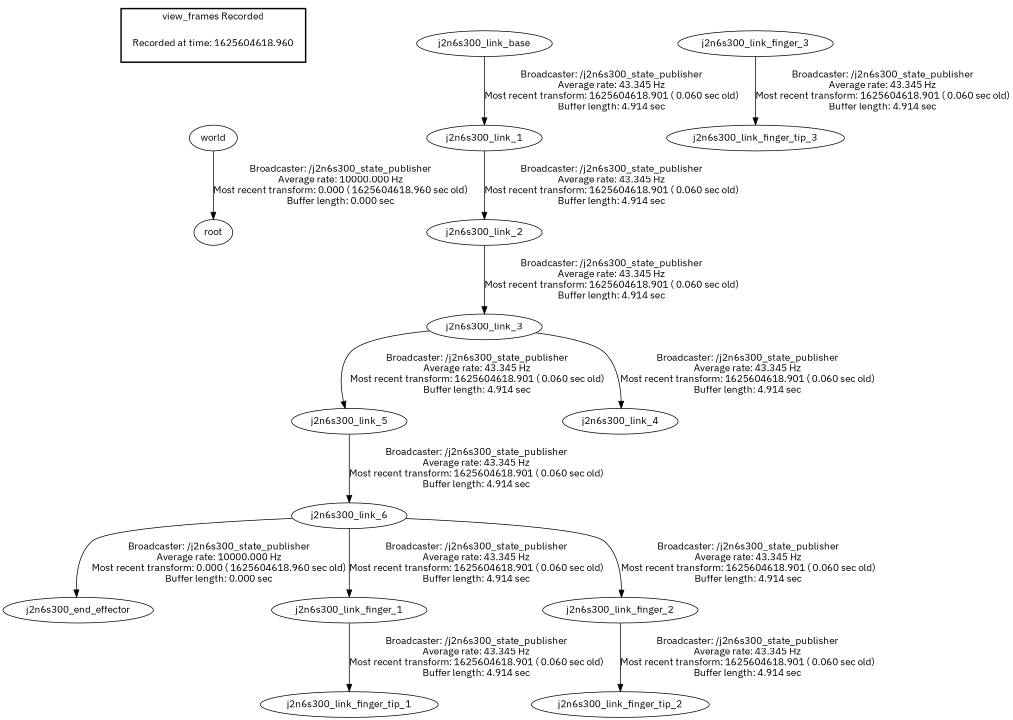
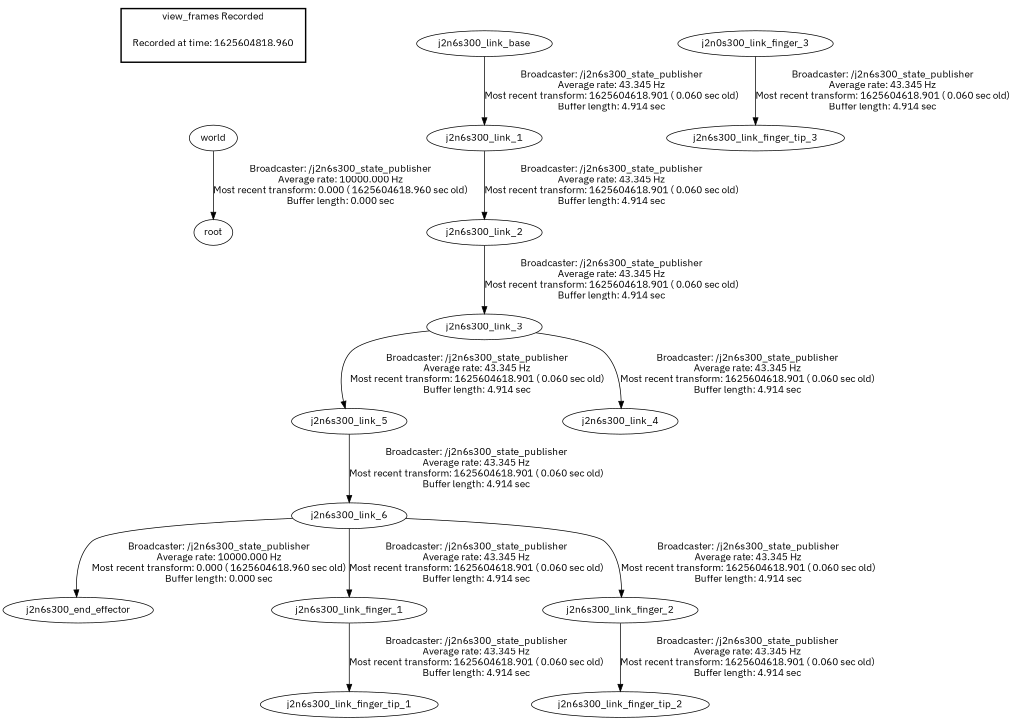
  digraph {
    fontname="IBM Plex Sans"
    node [fontname="IBM Plex Sans"]
    edge [fontname="IBM Plex Sans"]
-   "Recorded at time: 1625604618.960" [shape=plaintext]
+   "Recorded at time: 1625604618.960" [shape=plaintext label="Recorded at time: 1625604818.960"]
    world
    root
    j2n6s300_link_base
    j2n6s300_link_1
    j2n6s300_link_2
    j2n6s300_link_6
    j2n6s300_end_effector
    j2n6s300_link_finger_1
    j2n6s300_link_finger_2
    j2n6s300_link_finger_tip_1
    j2n6s300_link_finger_tip_2
-   j2n6s300_link_finger_3
+   j2n6s300_link_finger_3 [label=j2n0s300_link_finger_3]
    j2n6s300_link_finger_tip_3
    j2n6s300_link_5
    j2n6s300_link_3
    j2n6s300_link_4
    subgraph cluster_1 {
      color=black
      label="view_frames Recorded"
      style=bold
      "Recorded at time: 1625604618.960"
    }
    "Recorded at time: 1625604618.960" -> world [style=invis]
    world -> root [label="Broadcaster: /j2n6s300_state_publisher\nAverage rate: 10000.000 Hz\nMost recent transform: 0.000 ( 1625604618.960 sec old)\nBuffer length: 0.000 sec\n"]
    j2n6s300_link_base -> j2n6s300_link_1 [label="Broadcaster: /j2n6s300_state_publisher\nAverage rate: 43.345 Hz\nMost recent transform: 1625604618.901 ( 0.060 sec old)\nBuffer length: 4.914 sec\n"]
    j2n6s300_link_1 -> j2n6s300_link_2 [label="Broadcaster: /j2n6s300_state_publisher\nAverage rate: 43.345 Hz\nMost recent transform: 1625604618.901 ( 0.060 sec old)\nBuffer length: 4.914 sec\n"]
    j2n6s300_link_2 -> j2n6s300_link_3 [label="Broadcaster: /j2n6s300_state_publisher\nAverage rate: 43.345 Hz\nMost recent transform: 1625604618.901 ( 0.060 sec old)\nBuffer length: 4.914 sec\n"]
    j2n6s300_link_6 -> j2n6s300_end_effector [label="Broadcaster: /j2n6s300_state_publisher\nAverage rate: 10000.000 Hz\nMost recent transform: 0.000 ( 1625604618.960 sec old)\nBuffer length: 0.000 sec\n"]
    j2n6s300_link_6 -> j2n6s300_link_finger_1 [label="Broadcaster: /j2n6s300_state_publisher\nAverage rate: 43.345 Hz\nMost recent transform: 1625604618.901 ( 0.060 sec old)\nBuffer length: 4.914 sec\n"]
    j2n6s300_link_6 -> j2n6s300_link_finger_2 [label="Broadcaster: /j2n6s300_state_publisher\nAverage rate: 43.345 Hz\nMost recent transform: 1625604618.901 ( 0.060 sec old)\nBuffer length: 4.914 sec\n"]
    j2n6s300_link_finger_1 -> j2n6s300_link_finger_tip_1 [label="Broadcaster: /j2n6s300_state_publisher\nAverage rate: 43.345 Hz\nMost recent transform: 1625604618.901 ( 0.060 sec old)\nBuffer length: 4.914 sec\n"]
    j2n6s300_link_finger_2 -> j2n6s300_link_finger_tip_2 [label="Broadcaster: /j2n6s300_state_publisher\nAverage rate: 43.345 Hz\nMost recent transform: 1625604618.901 ( 0.060 sec old)\nBuffer length: 4.914 sec\n"]
    j2n6s300_link_finger_3 -> j2n6s300_link_finger_tip_3 [label="Broadcaster: /j2n6s300_state_publisher\nAverage rate: 43.345 Hz\nMost recent transform: 1625604618.901 ( 0.060 sec old)\nBuffer length: 4.914 sec\n"]
    j2n6s300_link_5 -> j2n6s300_link_6 [label="Broadcaster: /j2n6s300_state_publisher\nAverage rate: 43.345 Hz\nMost recent transform: 1625604618.901 ( 0.060 sec old)\nBuffer length: 4.914 sec\n"]
    j2n6s300_link_3 -> j2n6s300_link_5 [label="Broadcaster: /j2n6s300_state_publisher\nAverage rate: 43.345 Hz\nMost recent transform: 1625604618.901 ( 0.060 sec old)\nBuffer length: 4.914 sec\n"]
    j2n6s300_link_3 -> j2n6s300_link_4 [label="Broadcaster: /j2n6s300_state_publisher\nAverage rate: 43.345 Hz\nMost recent transform: 1625604618.901 ( 0.060 sec old)\nBuffer length: 4.914 sec\n"]
  }
